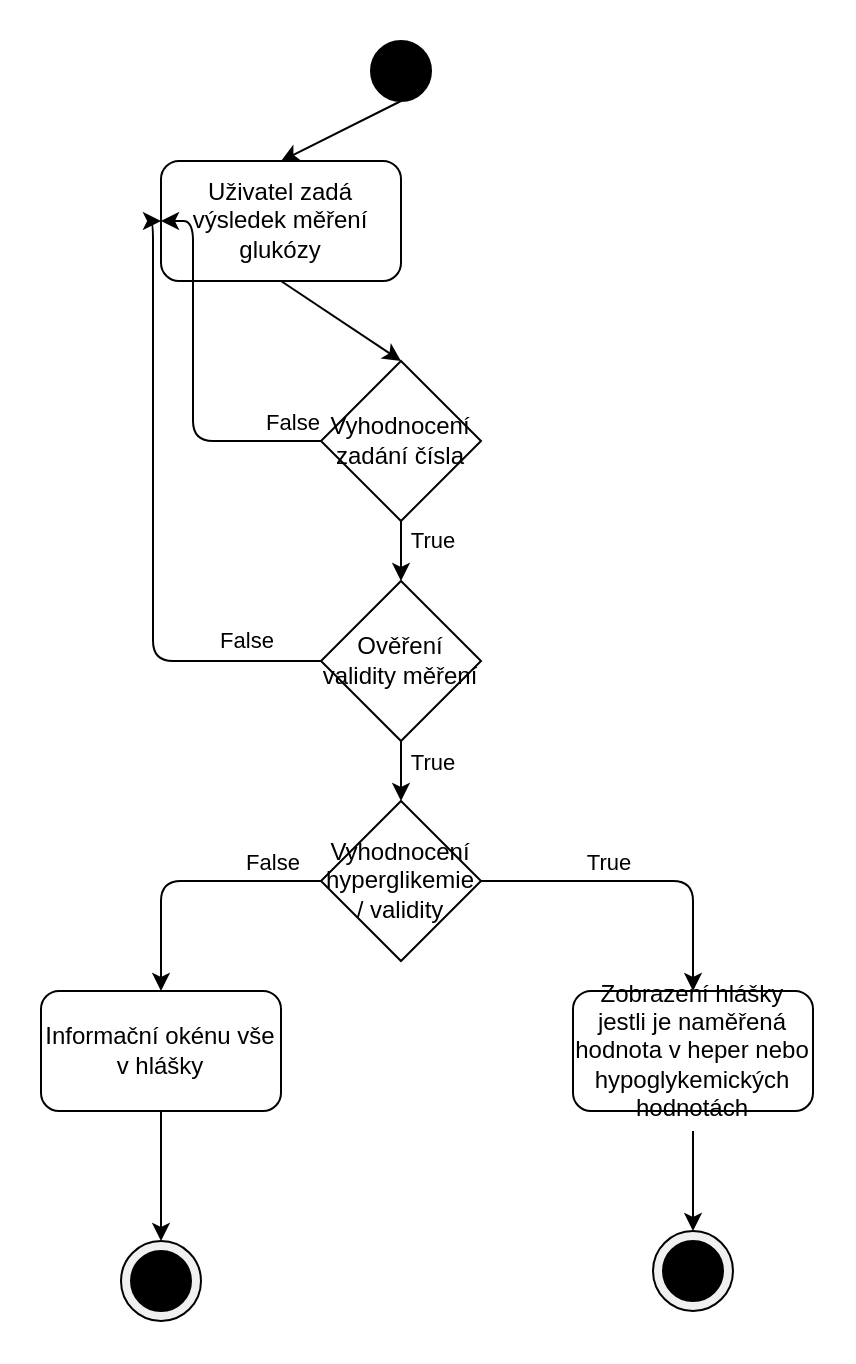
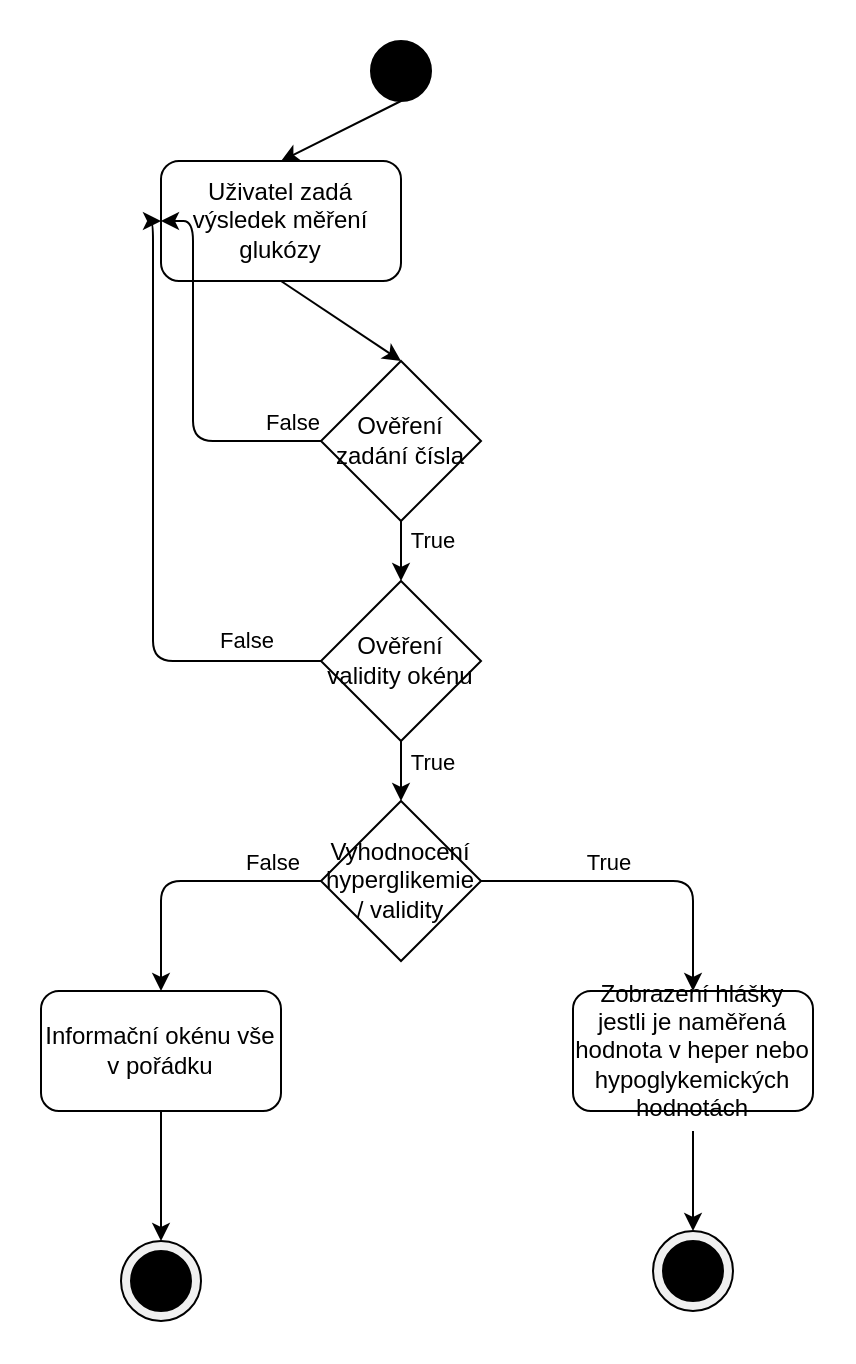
  <mxCell id="0" />
  <mxCell id="1" parent="0" />
  <mxCell id="2" style="edgeStyle=none;html=1;exitX=0.5;exitY=1;exitDx=0;exitDy=0;entryX=0.5;entryY=0;entryDx=0;entryDy=0;strokeColor=#000000;" parent="1" source="3" edge="1"><mxGeometry relative="1" as="geometry"><mxPoint x="200" y="180" as="targetPoint" /></mxGeometry></mxCell>
  <mxCell id="3" value="&lt;font color=&quot;#000000&quot;&gt;Uživatel zadá výsledek měření glukózy&lt;/font&gt;" style="rounded=1;whiteSpace=wrap;html=1;strokeColor=#000000;" parent="1" vertex="1"><mxGeometry x="80" y="80" width="120" height="60" as="geometry" /></mxCell>
  <mxCell id="4" style="edgeStyle=none;html=1;exitX=0.5;exitY=1;exitDx=0;exitDy=0;entryX=0.5;entryY=0;entryDx=0;entryDy=0;strokeColor=#000000;" parent="1" source="5" target="3" edge="1"><mxGeometry relative="1" as="geometry" /></mxCell>
  <mxCell id="5" value="" style="ellipse;whiteSpace=wrap;html=1;aspect=fixed;fillColor=#000000;strokeColor=#000000;" parent="1" vertex="1"><mxGeometry x="185" y="20" width="30" height="30" as="geometry" /></mxCell>
  <mxCell id="6" style="edgeStyle=none;html=1;exitX=0;exitY=0.5;exitDx=0;exitDy=0;entryX=0;entryY=0.5;entryDx=0;entryDy=0;strokeColor=#000000;" parent="1" target="3" edge="1"><mxGeometry relative="1" as="geometry"><mxPoint x="160" y="220" as="sourcePoint" /><Array as="points"><mxPoint x="96" y="220" /><mxPoint x="96" y="170" /><mxPoint x="96" y="110" /></Array></mxGeometry></mxCell>
  <mxCell id="7" value="False" style="edgeLabel;html=1;align=center;verticalAlign=middle;resizable=0;points=[];strokeColor=#000000;" parent="6" vertex="1" connectable="0"><mxGeometry x="-0.705" y="1" relative="1" as="geometry"><mxPoint x="13" y="-11" as="offset" /></mxGeometry></mxCell>
  <mxCell id="8" style="edgeStyle=none;html=1;exitX=0.5;exitY=1;exitDx=0;exitDy=0;entryX=0.5;entryY=0;entryDx=0;entryDy=0;strokeColor=#000000;" parent="1" edge="1"><mxGeometry relative="1" as="geometry"><mxPoint x="200" y="260" as="sourcePoint" /><mxPoint x="200" y="290" as="targetPoint" /><Array as="points" /></mxGeometry></mxCell>
  <mxCell id="9" value="True" style="edgeLabel;html=1;align=center;verticalAlign=middle;resizable=0;points=[];strokeColor=#000000;" parent="8" vertex="1" connectable="0"><mxGeometry x="-0.303" y="1" relative="1" as="geometry"><mxPoint x="14" y="-1" as="offset" /></mxGeometry></mxCell>
  <mxCell id="10" value="False" style="edgeStyle=none;html=1;exitX=0;exitY=0.5;exitDx=0;exitDy=0;entryX=0;entryY=0.5;entryDx=0;entryDy=0;strokeColor=#000000;" parent="1" target="3" edge="1"><mxGeometry x="-0.761" y="-10" relative="1" as="geometry"><mxPoint x="160" y="330" as="sourcePoint" /><Array as="points"><mxPoint x="76" y="330" /><mxPoint x="76" y="220" /><mxPoint x="76" y="110" /></Array><mxPoint as="offset" /></mxGeometry></mxCell>
  <mxCell id="11" value="" style="edgeStyle=none;html=1;strokeColor=#000000;" parent="1" edge="1"><mxGeometry relative="1" as="geometry"><mxPoint x="200" y="370" as="sourcePoint" /><mxPoint x="200" y="400" as="targetPoint" /><Array as="points" /></mxGeometry></mxCell>
  <mxCell id="12" value="True" style="edgeLabel;html=1;align=center;verticalAlign=middle;resizable=0;points=[];strokeColor=#000000;" parent="11" vertex="1" connectable="0"><mxGeometry x="-0.299" y="-1" relative="1" as="geometry"><mxPoint x="16" y="-1" as="offset" /></mxGeometry></mxCell>
  <mxCell id="13" style="edgeStyle=none;html=1;exitX=0;exitY=0.5;exitDx=0;exitDy=0;entryX=0.5;entryY=0;entryDx=0;entryDy=0;strokeColor=#000000;" parent="1" edge="1"><mxGeometry relative="1" as="geometry"><mxPoint x="160" y="440" as="sourcePoint" /><mxPoint x="80" y="495" as="targetPoint" /><Array as="points"><mxPoint x="80" y="440" /></Array></mxGeometry></mxCell>
  <mxCell id="14" value="False" style="edgeLabel;html=1;align=center;verticalAlign=middle;resizable=0;points=[];strokeColor=#000000;" parent="13" vertex="1" connectable="0"><mxGeometry x="-0.296" y="1" relative="1" as="geometry"><mxPoint x="23" y="-11" as="offset" /></mxGeometry></mxCell>
  <mxCell id="15" style="edgeStyle=none;html=1;exitX=1;exitY=0.5;exitDx=0;exitDy=0;entryX=0.5;entryY=0;entryDx=0;entryDy=0;strokeColor=#000000;" parent="1" edge="1" target="27"><mxGeometry relative="1" as="geometry"><mxPoint x="240" y="440" as="sourcePoint" /><mxPoint x="346" y="485" as="targetPoint" /><Array as="points"><mxPoint x="346" y="440" /></Array></mxGeometry></mxCell>
  <mxCell id="16" value="True" style="edgeLabel;html=1;align=center;verticalAlign=middle;resizable=0;points=[];strokeColor=#000000;" parent="15" vertex="1" connectable="0"><mxGeometry x="-0.063" relative="1" as="geometry"><mxPoint x="-12" y="-10" as="offset" /></mxGeometry></mxCell>
  <mxCell id="17" style="edgeStyle=none;html=1;exitX=0.5;exitY=1;exitDx=0;exitDy=0;entryX=0.5;entryY=0;entryDx=0;entryDy=0;strokeColor=#000000;" parent="1" target="18" edge="1"><mxGeometry relative="1" as="geometry"><mxPoint x="80" y="555" as="sourcePoint" /></mxGeometry></mxCell>
  <mxCell id="18" value="" style="ellipse;whiteSpace=wrap;html=1;aspect=fixed;strokeColor=#000000;fillColor=#F0F0F0;" parent="1" vertex="1"><mxGeometry x="60" y="620" width="40" height="40" as="geometry" /></mxCell>
  <mxCell id="19" value="" style="ellipse;whiteSpace=wrap;html=1;aspect=fixed;strokeColor=#000000;fillColor=#000000;" parent="1" vertex="1"><mxGeometry x="65" y="625" width="30" height="30" as="geometry" /></mxCell>
  <mxCell id="20" style="edgeStyle=none;html=1;exitX=0.5;exitY=1;exitDx=0;exitDy=0;entryX=0.5;entryY=0;entryDx=0;entryDy=0;strokeColor=#000000;" parent="1" target="21" edge="1"><mxGeometry relative="1" as="geometry"><mxPoint x="346" y="565" as="sourcePoint" /></mxGeometry></mxCell>
  <mxCell id="21" value="" style="ellipse;whiteSpace=wrap;html=1;aspect=fixed;strokeColor=#000000;fillColor=#F0F0F0;" parent="1" vertex="1"><mxGeometry x="326" y="615" width="40" height="40" as="geometry" /></mxCell>
  <mxCell id="22" value="" style="ellipse;whiteSpace=wrap;html=1;aspect=fixed;strokeColor=#000000;fillColor=#000000;" parent="1" vertex="1"><mxGeometry x="331" y="620" width="30" height="30" as="geometry" /></mxCell>
- <mxCell id="23" value="Vyhodnocení zadání čísla" style="rhombus;whiteSpace=wrap;html=1;strokeColor=#000000;" parent="1" vertex="1"><mxGeometry x="160" y="180" width="80" height="80" as="geometry" /></mxCell>
- <mxCell id="24" value="Ověření validity měření" style="rhombus;whiteSpace=wrap;html=1;strokeColor=#000000;" parent="1" vertex="1"><mxGeometry x="160" y="290" width="80" height="80" as="geometry" /></mxCell>
+ <mxCell id="23" value="Ověření zadání čísla" style="rhombus;whiteSpace=wrap;html=1;strokeColor=#000000;" parent="1" vertex="1"><mxGeometry x="160" y="180" width="80" height="80" as="geometry" /></mxCell>
+ <mxCell id="24" value="Ověření validity okénu" style="rhombus;whiteSpace=wrap;html=1;strokeColor=#000000;" parent="1" vertex="1"><mxGeometry x="160" y="290" width="80" height="80" as="geometry" /></mxCell>
  <mxCell id="25" value="Vyhodnocení hyperglikemie / validity" style="rhombus;whiteSpace=wrap;html=1;strokeColor=#000000;" parent="1" vertex="1"><mxGeometry x="160" y="400" width="80" height="80" as="geometry" /></mxCell>
- <mxCell id="26" value="Informační okénu vše v hlášky" style="rounded=1;whiteSpace=wrap;html=1;strokeColor=#000000;" parent="1" vertex="1"><mxGeometry x="20" y="495" width="120" height="60" as="geometry" /></mxCell>
+ <mxCell id="26" value="Informační okénu vše v pořádku" style="rounded=1;whiteSpace=wrap;html=1;strokeColor=#000000;" parent="1" vertex="1"><mxGeometry x="20" y="495" width="120" height="60" as="geometry" /></mxCell>
  <mxCell id="27" value="Zobrazení hlášky jestli je naměřená hodnota v heper nebo hypoglykemických hodnotách" style="rounded=1;whiteSpace=wrap;html=1;strokeColor=#000000;" parent="1" vertex="1"><mxGeometry x="286" y="495" width="120" height="60" as="geometry" /></mxCell>
